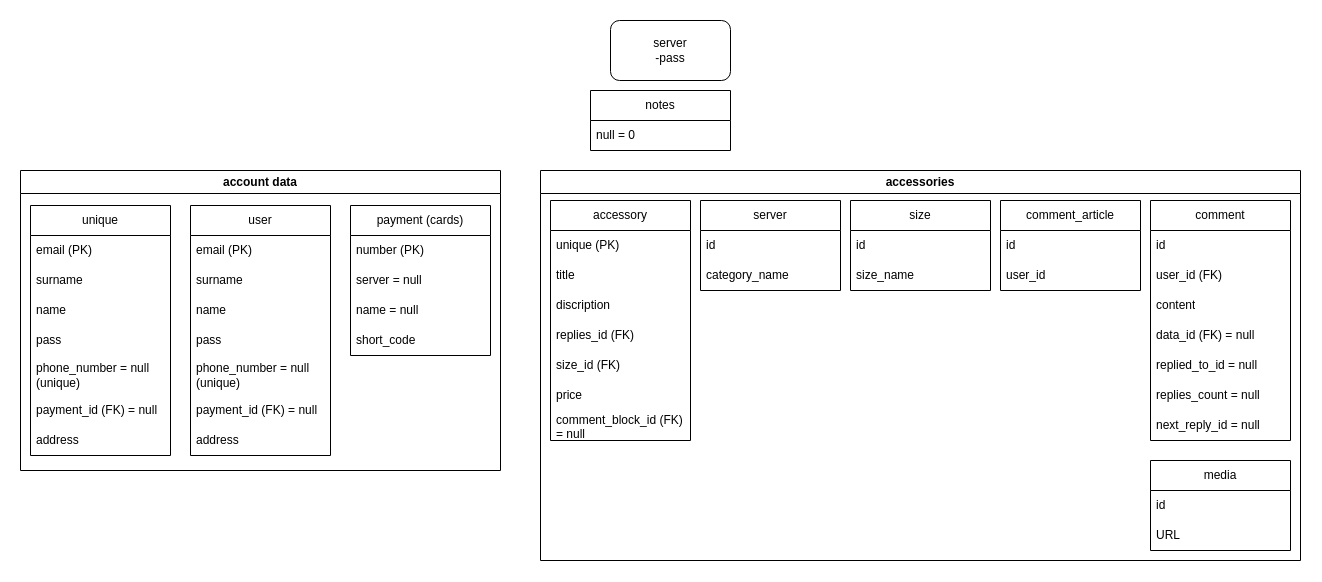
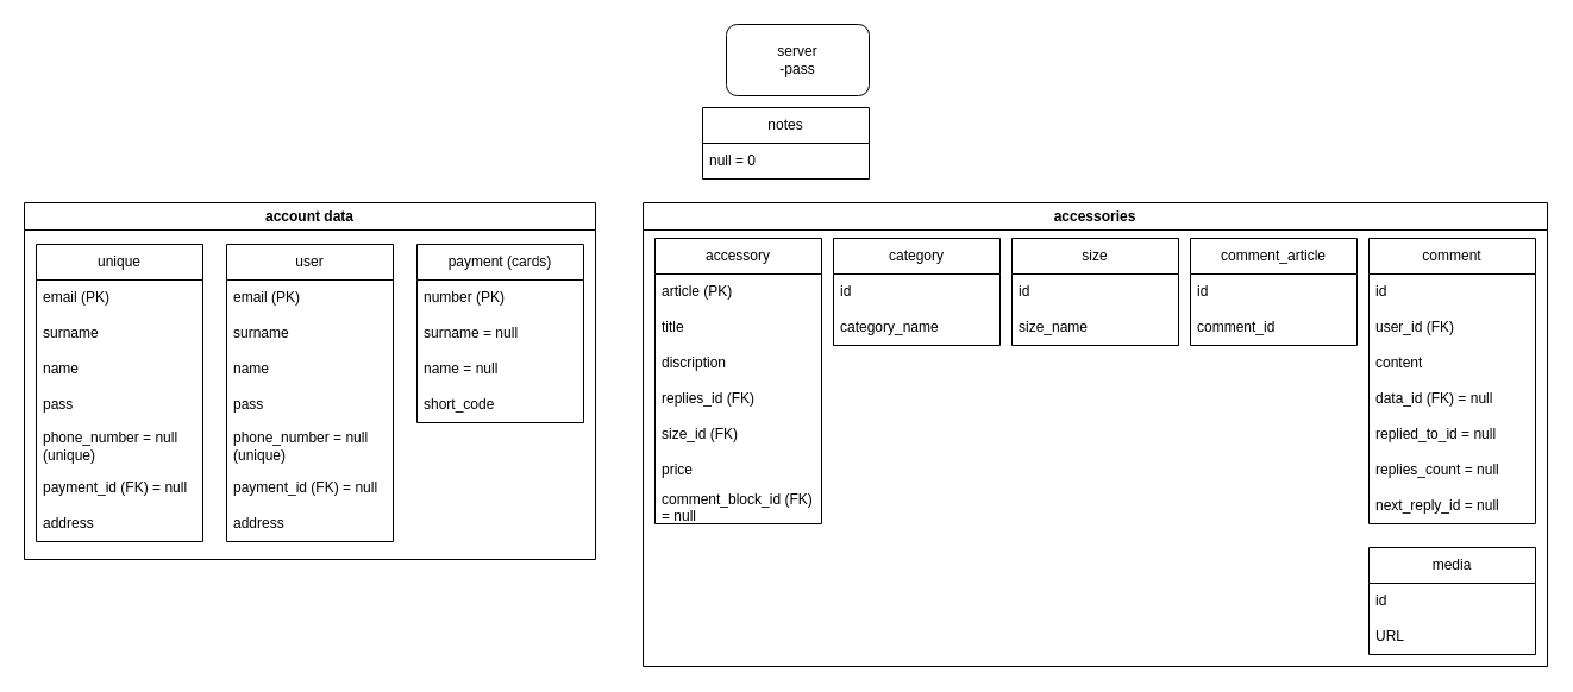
  <mxCell id="0" />
  <mxCell id="1" parent="0" />
  <mxCell id="2" value="server&lt;br&gt;-pass" style="rounded=1;whiteSpace=wrap;html=1;" parent="1" vertex="1"><mxGeometry x="610" y="20" width="120" height="60" as="geometry" /></mxCell>
  <mxCell id="3" value="account data" style="swimlane;whiteSpace=wrap;html=1;" parent="1" vertex="1"><mxGeometry x="20" y="170" width="480" height="300" as="geometry" /></mxCell>
  <mxCell id="4" value="payment (cards)" style="swimlane;fontStyle=0;childLayout=stackLayout;horizontal=1;startSize=30;horizontalStack=0;resizeParent=1;resizeParentMax=0;resizeLast=0;collapsible=1;marginBottom=0;whiteSpace=wrap;html=1;" parent="3" vertex="1"><mxGeometry x="330" y="35" width="140" height="150" as="geometry" /></mxCell>
  <mxCell id="5" value="number (PK)" style="text;strokeColor=none;fillColor=none;align=left;verticalAlign=middle;spacingLeft=4;spacingRight=4;overflow=hidden;points=[[0,0.5],[1,0.5]];portConstraint=eastwest;rotatable=0;whiteSpace=wrap;html=1;" parent="4" vertex="1"><mxGeometry y="30" width="140" height="30" as="geometry" /></mxCell>
- <mxCell id="6" value="server = null" style="text;strokeColor=none;fillColor=none;align=left;verticalAlign=middle;spacingLeft=4;spacingRight=4;overflow=hidden;points=[[0,0.5],[1,0.5]];portConstraint=eastwest;rotatable=0;whiteSpace=wrap;html=1;" parent="4" vertex="1"><mxGeometry y="60" width="140" height="30" as="geometry" /></mxCell>
+ <mxCell id="6" value="surname = null" style="text;strokeColor=none;fillColor=none;align=left;verticalAlign=middle;spacingLeft=4;spacingRight=4;overflow=hidden;points=[[0,0.5],[1,0.5]];portConstraint=eastwest;rotatable=0;whiteSpace=wrap;html=1;" parent="4" vertex="1"><mxGeometry y="60" width="140" height="30" as="geometry" /></mxCell>
  <mxCell id="7" value="name = null" style="text;strokeColor=none;fillColor=none;align=left;verticalAlign=middle;spacingLeft=4;spacingRight=4;overflow=hidden;points=[[0,0.5],[1,0.5]];portConstraint=eastwest;rotatable=0;whiteSpace=wrap;html=1;" parent="4" vertex="1"><mxGeometry y="90" width="140" height="30" as="geometry" /></mxCell>
  <mxCell id="8" value="short_code" style="text;strokeColor=none;fillColor=none;align=left;verticalAlign=middle;spacingLeft=4;spacingRight=4;overflow=hidden;points=[[0,0.5],[1,0.5]];portConstraint=eastwest;rotatable=0;whiteSpace=wrap;html=1;" parent="4" vertex="1"><mxGeometry y="120" width="140" height="30" as="geometry" /></mxCell>
  <mxCell id="9" value="user" style="swimlane;fontStyle=0;childLayout=stackLayout;horizontal=1;startSize=30;horizontalStack=0;resizeParent=1;resizeParentMax=0;resizeLast=0;collapsible=1;marginBottom=0;whiteSpace=wrap;html=1;" parent="3" vertex="1"><mxGeometry x="170" y="35" width="140" height="250" as="geometry" /></mxCell>
  <mxCell id="10" value="email (PK)" style="text;strokeColor=none;fillColor=none;align=left;verticalAlign=middle;spacingLeft=4;spacingRight=4;overflow=hidden;points=[[0,0.5],[1,0.5]];portConstraint=eastwest;rotatable=0;whiteSpace=wrap;html=1;" parent="9" vertex="1"><mxGeometry y="30" width="140" height="30" as="geometry" /></mxCell>
  <mxCell id="11" value="surname" style="text;strokeColor=none;fillColor=none;align=left;verticalAlign=middle;spacingLeft=4;spacingRight=4;overflow=hidden;points=[[0,0.5],[1,0.5]];portConstraint=eastwest;rotatable=0;whiteSpace=wrap;html=1;" parent="9" vertex="1"><mxGeometry y="60" width="140" height="30" as="geometry" /></mxCell>
  <mxCell id="12" value="name" style="text;strokeColor=none;fillColor=none;align=left;verticalAlign=middle;spacingLeft=4;spacingRight=4;overflow=hidden;points=[[0,0.5],[1,0.5]];portConstraint=eastwest;rotatable=0;whiteSpace=wrap;html=1;" parent="9" vertex="1"><mxGeometry y="90" width="140" height="30" as="geometry" /></mxCell>
  <mxCell id="13" value="pass" style="text;strokeColor=none;fillColor=none;align=left;verticalAlign=middle;spacingLeft=4;spacingRight=4;overflow=hidden;points=[[0,0.5],[1,0.5]];portConstraint=eastwest;rotatable=0;whiteSpace=wrap;html=1;" parent="9" vertex="1"><mxGeometry y="120" width="140" height="30" as="geometry" /></mxCell>
  <mxCell id="14" value="phone_number = null (unique)" style="text;strokeColor=none;fillColor=none;align=left;verticalAlign=middle;spacingLeft=4;spacingRight=4;overflow=hidden;points=[[0,0.5],[1,0.5]];portConstraint=eastwest;rotatable=0;whiteSpace=wrap;html=1;" parent="9" vertex="1"><mxGeometry y="150" width="140" height="40" as="geometry" /></mxCell>
  <mxCell id="15" value="payment_id (FK) = null" style="text;strokeColor=none;fillColor=none;align=left;verticalAlign=middle;spacingLeft=4;spacingRight=4;overflow=hidden;points=[[0,0.5],[1,0.5]];portConstraint=eastwest;rotatable=0;whiteSpace=wrap;html=1;" parent="9" vertex="1"><mxGeometry y="190" width="140" height="30" as="geometry" /></mxCell>
  <mxCell id="16" value="address" style="text;strokeColor=none;fillColor=none;align=left;verticalAlign=middle;spacingLeft=4;spacingRight=4;overflow=hidden;points=[[0,0.5],[1,0.5]];portConstraint=eastwest;rotatable=0;whiteSpace=wrap;html=1;" parent="9" vertex="1"><mxGeometry y="220" width="140" height="30" as="geometry" /></mxCell>
  <mxCell id="17" value="unique" style="swimlane;fontStyle=0;childLayout=stackLayout;horizontal=1;startSize=30;horizontalStack=0;resizeParent=1;resizeParentMax=0;resizeLast=0;collapsible=1;marginBottom=0;whiteSpace=wrap;html=1;" parent="3" vertex="1"><mxGeometry x="10" y="35" width="140" height="250" as="geometry" /></mxCell>
  <mxCell id="18" value="email (PK)" style="text;strokeColor=none;fillColor=none;align=left;verticalAlign=middle;spacingLeft=4;spacingRight=4;overflow=hidden;points=[[0,0.5],[1,0.5]];portConstraint=eastwest;rotatable=0;whiteSpace=wrap;html=1;" parent="17" vertex="1"><mxGeometry y="30" width="140" height="30" as="geometry" /></mxCell>
  <mxCell id="19" value="surname" style="text;strokeColor=none;fillColor=none;align=left;verticalAlign=middle;spacingLeft=4;spacingRight=4;overflow=hidden;points=[[0,0.5],[1,0.5]];portConstraint=eastwest;rotatable=0;whiteSpace=wrap;html=1;" parent="17" vertex="1"><mxGeometry y="60" width="140" height="30" as="geometry" /></mxCell>
  <mxCell id="20" value="name" style="text;strokeColor=none;fillColor=none;align=left;verticalAlign=middle;spacingLeft=4;spacingRight=4;overflow=hidden;points=[[0,0.5],[1,0.5]];portConstraint=eastwest;rotatable=0;whiteSpace=wrap;html=1;" parent="17" vertex="1"><mxGeometry y="90" width="140" height="30" as="geometry" /></mxCell>
  <mxCell id="21" value="pass" style="text;strokeColor=none;fillColor=none;align=left;verticalAlign=middle;spacingLeft=4;spacingRight=4;overflow=hidden;points=[[0,0.5],[1,0.5]];portConstraint=eastwest;rotatable=0;whiteSpace=wrap;html=1;" parent="17" vertex="1"><mxGeometry y="120" width="140" height="30" as="geometry" /></mxCell>
  <mxCell id="22" value="phone_number = null (unique)" style="text;strokeColor=none;fillColor=none;align=left;verticalAlign=middle;spacingLeft=4;spacingRight=4;overflow=hidden;points=[[0,0.5],[1,0.5]];portConstraint=eastwest;rotatable=0;whiteSpace=wrap;html=1;" parent="17" vertex="1"><mxGeometry y="150" width="140" height="40" as="geometry" /></mxCell>
  <mxCell id="23" value="payment_id (FK) = null" style="text;strokeColor=none;fillColor=none;align=left;verticalAlign=middle;spacingLeft=4;spacingRight=4;overflow=hidden;points=[[0,0.5],[1,0.5]];portConstraint=eastwest;rotatable=0;whiteSpace=wrap;html=1;" parent="17" vertex="1"><mxGeometry y="190" width="140" height="30" as="geometry" /></mxCell>
  <mxCell id="24" value="address" style="text;strokeColor=none;fillColor=none;align=left;verticalAlign=middle;spacingLeft=4;spacingRight=4;overflow=hidden;points=[[0,0.5],[1,0.5]];portConstraint=eastwest;rotatable=0;whiteSpace=wrap;html=1;" parent="17" vertex="1"><mxGeometry y="220" width="140" height="30" as="geometry" /></mxCell>
  <mxCell id="25" value="accessories" style="swimlane;whiteSpace=wrap;html=1;" parent="1" vertex="1"><mxGeometry x="540" y="170" width="760" height="390" as="geometry" /></mxCell>
  <mxCell id="26" value="accessory" style="swimlane;fontStyle=0;childLayout=stackLayout;horizontal=1;startSize=30;horizontalStack=0;resizeParent=1;resizeParentMax=0;resizeLast=0;collapsible=1;marginBottom=0;whiteSpace=wrap;html=1;" parent="25" vertex="1"><mxGeometry x="10" y="30" width="140" height="240" as="geometry" /></mxCell>
- <mxCell id="27" value="unique (PK)" style="text;strokeColor=none;fillColor=none;align=left;verticalAlign=middle;spacingLeft=4;spacingRight=4;overflow=hidden;points=[[0,0.5],[1,0.5]];portConstraint=eastwest;rotatable=0;whiteSpace=wrap;html=1;" parent="26" vertex="1"><mxGeometry y="30" width="140" height="30" as="geometry" /></mxCell>
+ <mxCell id="27" value="article (PK)" style="text;strokeColor=none;fillColor=none;align=left;verticalAlign=middle;spacingLeft=4;spacingRight=4;overflow=hidden;points=[[0,0.5],[1,0.5]];portConstraint=eastwest;rotatable=0;whiteSpace=wrap;html=1;" parent="26" vertex="1"><mxGeometry y="30" width="140" height="30" as="geometry" /></mxCell>
  <mxCell id="28" value="title" style="text;strokeColor=none;fillColor=none;align=left;verticalAlign=middle;spacingLeft=4;spacingRight=4;overflow=hidden;points=[[0,0.5],[1,0.5]];portConstraint=eastwest;rotatable=0;whiteSpace=wrap;html=1;" parent="26" vertex="1"><mxGeometry y="60" width="140" height="30" as="geometry" /></mxCell>
  <mxCell id="29" value="discription" style="text;strokeColor=none;fillColor=none;align=left;verticalAlign=middle;spacingLeft=4;spacingRight=4;overflow=hidden;points=[[0,0.5],[1,0.5]];portConstraint=eastwest;rotatable=0;whiteSpace=wrap;html=1;" parent="26" vertex="1"><mxGeometry y="90" width="140" height="30" as="geometry" /></mxCell>
  <mxCell id="30" value="replies_id (FK)" style="text;strokeColor=none;fillColor=none;align=left;verticalAlign=middle;spacingLeft=4;spacingRight=4;overflow=hidden;points=[[0,0.5],[1,0.5]];portConstraint=eastwest;rotatable=0;whiteSpace=wrap;html=1;" parent="26" vertex="1"><mxGeometry y="120" width="140" height="30" as="geometry" /></mxCell>
  <mxCell id="31" value="size_id (FK)" style="text;strokeColor=none;fillColor=none;align=left;verticalAlign=middle;spacingLeft=4;spacingRight=4;overflow=hidden;points=[[0,0.5],[1,0.5]];portConstraint=eastwest;rotatable=0;whiteSpace=wrap;html=1;" parent="26" vertex="1"><mxGeometry y="150" width="140" height="30" as="geometry" /></mxCell>
  <mxCell id="32" value="price" style="text;strokeColor=none;fillColor=none;align=left;verticalAlign=middle;spacingLeft=4;spacingRight=4;overflow=hidden;points=[[0,0.5],[1,0.5]];portConstraint=eastwest;rotatable=0;whiteSpace=wrap;html=1;" parent="26" vertex="1"><mxGeometry y="180" width="140" height="30" as="geometry" /></mxCell>
  <mxCell id="33" value="comment_block_id (FK) = null" style="text;strokeColor=none;fillColor=none;align=left;verticalAlign=middle;spacingLeft=4;spacingRight=4;overflow=hidden;points=[[0,0.5],[1,0.5]];portConstraint=eastwest;rotatable=0;whiteSpace=wrap;html=1;" parent="26" vertex="1"><mxGeometry y="210" width="140" height="30" as="geometry" /></mxCell>
  <mxCell id="34" value="comment_article" style="swimlane;fontStyle=0;childLayout=stackLayout;horizontal=1;startSize=30;horizontalStack=0;resizeParent=1;resizeParentMax=0;resizeLast=0;collapsible=1;marginBottom=0;whiteSpace=wrap;html=1;" parent="25" vertex="1"><mxGeometry x="460" y="30" width="140" height="90" as="geometry" /></mxCell>
  <mxCell id="35" value="id" style="text;strokeColor=none;fillColor=none;align=left;verticalAlign=middle;spacingLeft=4;spacingRight=4;overflow=hidden;points=[[0,0.5],[1,0.5]];portConstraint=eastwest;rotatable=0;whiteSpace=wrap;html=1;" parent="34" vertex="1"><mxGeometry y="30" width="140" height="30" as="geometry" /></mxCell>
- <mxCell id="36" value="user_id" style="text;strokeColor=none;fillColor=none;align=left;verticalAlign=middle;spacingLeft=4;spacingRight=4;overflow=hidden;points=[[0,0.5],[1,0.5]];portConstraint=eastwest;rotatable=0;whiteSpace=wrap;html=1;" parent="34" vertex="1"><mxGeometry y="60" width="140" height="30" as="geometry" /></mxCell>
+ <mxCell id="36" value="comment_id" style="text;strokeColor=none;fillColor=none;align=left;verticalAlign=middle;spacingLeft=4;spacingRight=4;overflow=hidden;points=[[0,0.5],[1,0.5]];portConstraint=eastwest;rotatable=0;whiteSpace=wrap;html=1;" parent="34" vertex="1"><mxGeometry y="60" width="140" height="30" as="geometry" /></mxCell>
  <mxCell id="37" value="comment" style="swimlane;fontStyle=0;childLayout=stackLayout;horizontal=1;startSize=30;horizontalStack=0;resizeParent=1;resizeParentMax=0;resizeLast=0;collapsible=1;marginBottom=0;whiteSpace=wrap;html=1;" parent="25" vertex="1"><mxGeometry x="610" y="30" width="140" height="240" as="geometry" /></mxCell>
  <mxCell id="38" value="id" style="text;strokeColor=none;fillColor=none;align=left;verticalAlign=middle;spacingLeft=4;spacingRight=4;overflow=hidden;points=[[0,0.5],[1,0.5]];portConstraint=eastwest;rotatable=0;whiteSpace=wrap;html=1;" parent="37" vertex="1"><mxGeometry y="30" width="140" height="30" as="geometry" /></mxCell>
  <mxCell id="39" value="user_id (FK)" style="text;strokeColor=none;fillColor=none;align=left;verticalAlign=middle;spacingLeft=4;spacingRight=4;overflow=hidden;points=[[0,0.5],[1,0.5]];portConstraint=eastwest;rotatable=0;whiteSpace=wrap;html=1;" parent="37" vertex="1"><mxGeometry y="60" width="140" height="30" as="geometry" /></mxCell>
  <mxCell id="40" value="content" style="text;strokeColor=none;fillColor=none;align=left;verticalAlign=middle;spacingLeft=4;spacingRight=4;overflow=hidden;points=[[0,0.5],[1,0.5]];portConstraint=eastwest;rotatable=0;whiteSpace=wrap;html=1;" parent="37" vertex="1"><mxGeometry y="90" width="140" height="30" as="geometry" /></mxCell>
  <mxCell id="41" value="data_id (FK) = null" style="text;strokeColor=none;fillColor=none;align=left;verticalAlign=middle;spacingLeft=4;spacingRight=4;overflow=hidden;points=[[0,0.5],[1,0.5]];portConstraint=eastwest;rotatable=0;whiteSpace=wrap;html=1;" parent="37" vertex="1"><mxGeometry y="120" width="140" height="30" as="geometry" /></mxCell>
  <mxCell id="42" value="replied_to_id = null" style="text;strokeColor=none;fillColor=none;align=left;verticalAlign=middle;spacingLeft=4;spacingRight=4;overflow=hidden;points=[[0,0.5],[1,0.5]];portConstraint=eastwest;rotatable=0;whiteSpace=wrap;html=1;" parent="37" vertex="1"><mxGeometry y="150" width="140" height="30" as="geometry" /></mxCell>
  <mxCell id="43" value="replies_count = null" style="text;strokeColor=none;fillColor=none;align=left;verticalAlign=middle;spacingLeft=4;spacingRight=4;overflow=hidden;points=[[0,0.5],[1,0.5]];portConstraint=eastwest;rotatable=0;whiteSpace=wrap;html=1;" parent="37" vertex="1"><mxGeometry y="180" width="140" height="30" as="geometry" /></mxCell>
  <mxCell id="44" value="next_reply_id = null" style="text;strokeColor=none;fillColor=none;align=left;verticalAlign=middle;spacingLeft=4;spacingRight=4;overflow=hidden;points=[[0,0.5],[1,0.5]];portConstraint=eastwest;rotatable=0;whiteSpace=wrap;html=1;" parent="37" vertex="1"><mxGeometry y="210" width="140" height="30" as="geometry" /></mxCell>
- <mxCell id="45" value="server" style="swimlane;fontStyle=0;childLayout=stackLayout;horizontal=1;startSize=30;horizontalStack=0;resizeParent=1;resizeParentMax=0;resizeLast=0;collapsible=1;marginBottom=0;whiteSpace=wrap;html=1;" parent="25" vertex="1"><mxGeometry x="160" y="30" width="140" height="90" as="geometry" /></mxCell>
+ <mxCell id="45" value="category" style="swimlane;fontStyle=0;childLayout=stackLayout;horizontal=1;startSize=30;horizontalStack=0;resizeParent=1;resizeParentMax=0;resizeLast=0;collapsible=1;marginBottom=0;whiteSpace=wrap;html=1;" parent="25" vertex="1"><mxGeometry x="160" y="30" width="140" height="90" as="geometry" /></mxCell>
  <mxCell id="46" value="id" style="text;strokeColor=none;fillColor=none;align=left;verticalAlign=middle;spacingLeft=4;spacingRight=4;overflow=hidden;points=[[0,0.5],[1,0.5]];portConstraint=eastwest;rotatable=0;whiteSpace=wrap;html=1;" parent="45" vertex="1"><mxGeometry y="30" width="140" height="30" as="geometry" /></mxCell>
  <mxCell id="47" value="category_name" style="text;strokeColor=none;fillColor=none;align=left;verticalAlign=middle;spacingLeft=4;spacingRight=4;overflow=hidden;points=[[0,0.5],[1,0.5]];portConstraint=eastwest;rotatable=0;whiteSpace=wrap;html=1;" parent="45" vertex="1"><mxGeometry y="60" width="140" height="30" as="geometry" /></mxCell>
  <mxCell id="48" value="size" style="swimlane;fontStyle=0;childLayout=stackLayout;horizontal=1;startSize=30;horizontalStack=0;resizeParent=1;resizeParentMax=0;resizeLast=0;collapsible=1;marginBottom=0;whiteSpace=wrap;html=1;" parent="25" vertex="1"><mxGeometry x="310" y="30" width="140" height="90" as="geometry" /></mxCell>
  <mxCell id="49" value="id" style="text;strokeColor=none;fillColor=none;align=left;verticalAlign=middle;spacingLeft=4;spacingRight=4;overflow=hidden;points=[[0,0.5],[1,0.5]];portConstraint=eastwest;rotatable=0;whiteSpace=wrap;html=1;" parent="48" vertex="1"><mxGeometry y="30" width="140" height="30" as="geometry" /></mxCell>
  <mxCell id="50" value="size_name" style="text;strokeColor=none;fillColor=none;align=left;verticalAlign=middle;spacingLeft=4;spacingRight=4;overflow=hidden;points=[[0,0.5],[1,0.5]];portConstraint=eastwest;rotatable=0;whiteSpace=wrap;html=1;" parent="48" vertex="1"><mxGeometry y="60" width="140" height="30" as="geometry" /></mxCell>
  <mxCell id="51" value="media" style="swimlane;fontStyle=0;childLayout=stackLayout;horizontal=1;startSize=30;horizontalStack=0;resizeParent=1;resizeParentMax=0;resizeLast=0;collapsible=1;marginBottom=0;whiteSpace=wrap;html=1;" parent="25" vertex="1"><mxGeometry x="610" y="290" width="140" height="90" as="geometry" /></mxCell>
  <mxCell id="52" value="id" style="text;strokeColor=none;fillColor=none;align=left;verticalAlign=middle;spacingLeft=4;spacingRight=4;overflow=hidden;points=[[0,0.5],[1,0.5]];portConstraint=eastwest;rotatable=0;whiteSpace=wrap;html=1;" parent="51" vertex="1"><mxGeometry y="30" width="140" height="30" as="geometry" /></mxCell>
  <mxCell id="53" value="URL" style="text;strokeColor=none;fillColor=none;align=left;verticalAlign=middle;spacingLeft=4;spacingRight=4;overflow=hidden;points=[[0,0.5],[1,0.5]];portConstraint=eastwest;rotatable=0;whiteSpace=wrap;html=1;" parent="51" vertex="1"><mxGeometry y="60" width="140" height="30" as="geometry" /></mxCell>
  <mxCell id="54" value="notes" style="swimlane;fontStyle=0;childLayout=stackLayout;horizontal=1;startSize=30;horizontalStack=0;resizeParent=1;resizeParentMax=0;resizeLast=0;collapsible=1;marginBottom=0;whiteSpace=wrap;html=1;" parent="1" vertex="1"><mxGeometry x="590" y="90" width="140" height="60" as="geometry" /></mxCell>
  <mxCell id="55" value="null = 0" style="text;strokeColor=none;fillColor=none;align=left;verticalAlign=middle;spacingLeft=4;spacingRight=4;overflow=hidden;points=[[0,0.5],[1,0.5]];portConstraint=eastwest;rotatable=0;whiteSpace=wrap;html=1;" parent="54" vertex="1"><mxGeometry y="30" width="140" height="30" as="geometry" /></mxCell>
